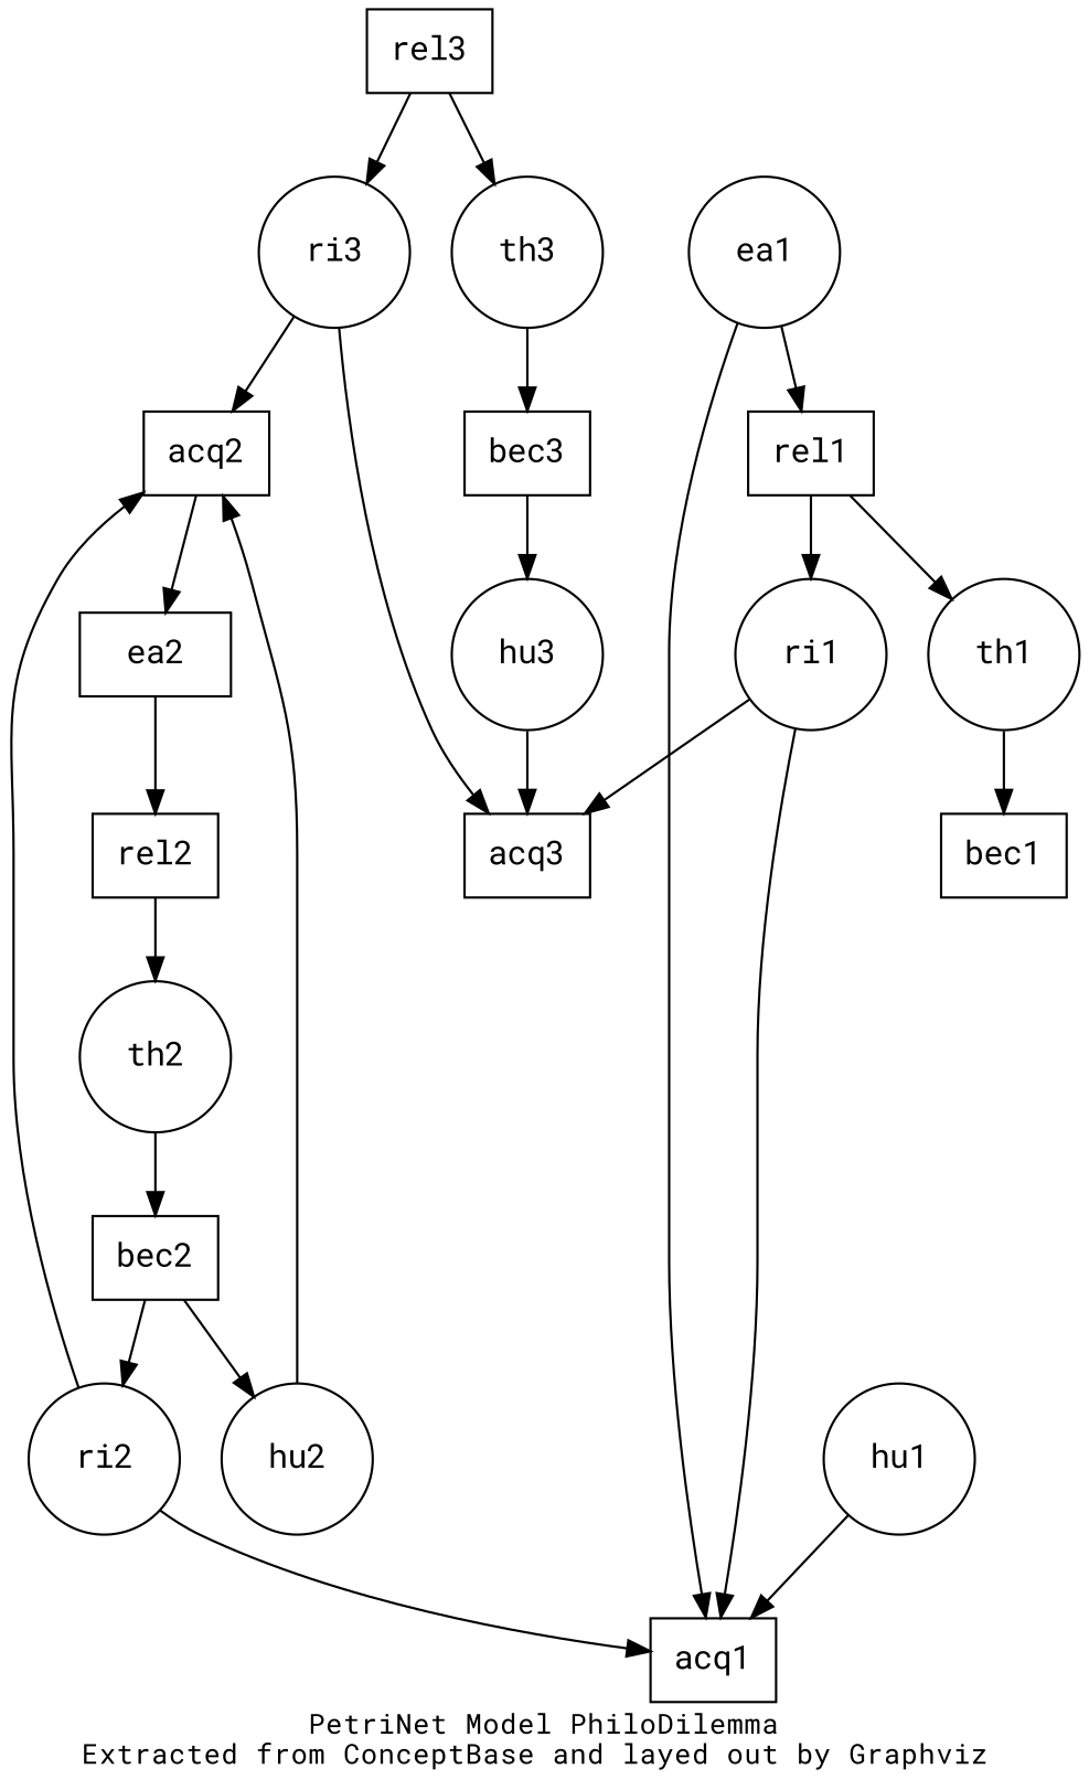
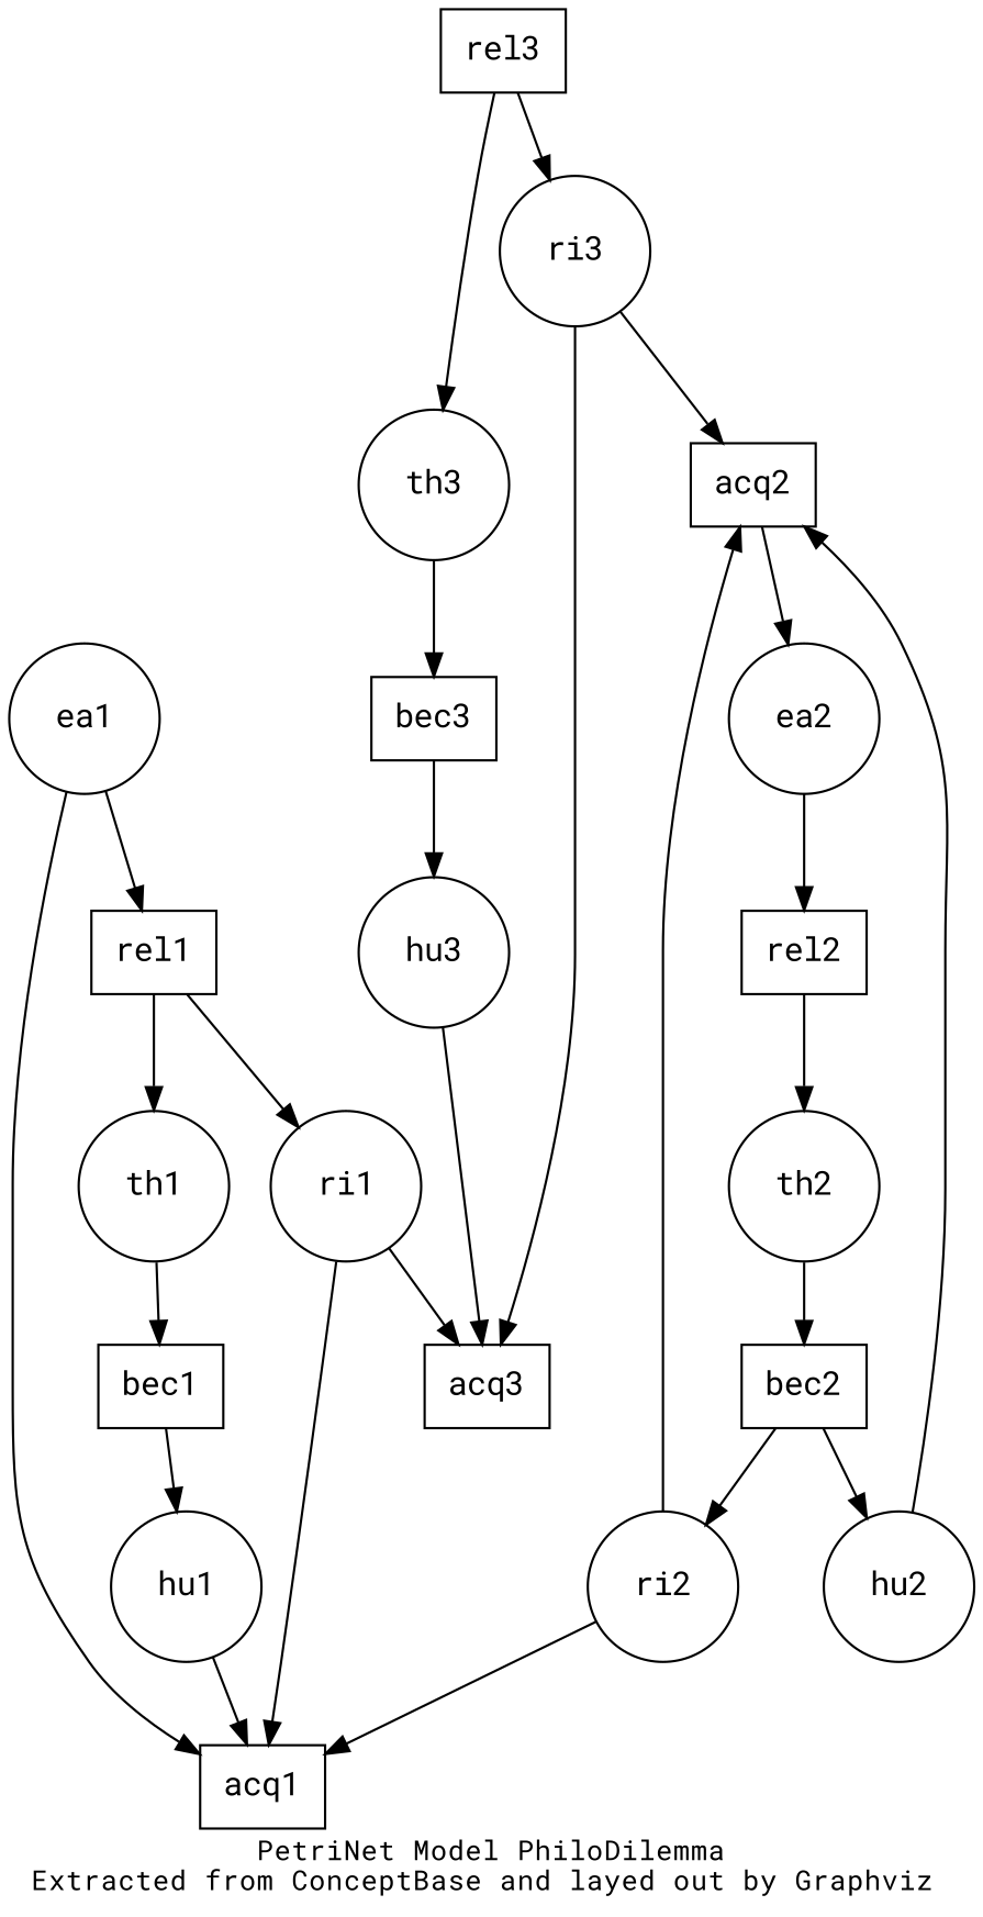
  strict digraph {
    fontname="Roboto Mono"
    fontsize=12
    label="PetriNet Model PhiloDilemma\nExtracted from ConceptBase and layed out by Graphviz "
    node [fontname="Roboto Mono" shape=circle fixedsize=true]
    edge [fontname="Roboto Mono"]
    bec3 [shape=box fixedsize=""]
    hu3 [width=0.9]
    acq3 [shape=box fixedsize=""]
    rel3 [shape=box fixedsize=""]
    th3 [width=0.9]
    ri3 [width=0.9]
    acq2 [shape=box fixedsize=""]
-   ea2 [shape=box width=0.9]
+   ea2 [width=0.9]
    bec2 [shape=box fixedsize=""]
    hu2 [width=0.9]
    ri2 [width=0.9]
    rel2 [shape=box fixedsize=""]
    th2 [width=0.9]
    acq1 [shape=box fixedsize=""]
    bec1 [shape=box fixedsize=""]
    hu1 [width=0.9]
    rel1 [shape=box fixedsize=""]
    th1 [width=0.9]
    ri1 [width=0.9]
    ea1 [width=0.9]
    bec3 -> hu3
    hu3 -> acq3
    rel3 -> th3
    rel3 -> ri3
    th3 -> bec3
    ri3 -> acq3
    ri3 -> acq2
    acq2 -> ea2
    ea2 -> rel2
    bec2 -> hu2
    bec2 -> ri2
    hu2 -> acq2
    ri2 -> acq2
    ri2 -> acq1
    rel2 -> th2
    th2 -> bec2
+   bec1 -> hu1
    hu1 -> acq1
    rel1 -> th1
    rel1 -> ri1
    th1 -> bec1
    ri1 -> acq3
    ri1 -> acq1
    ea1 -> acq1
    ea1 -> rel1
  }
